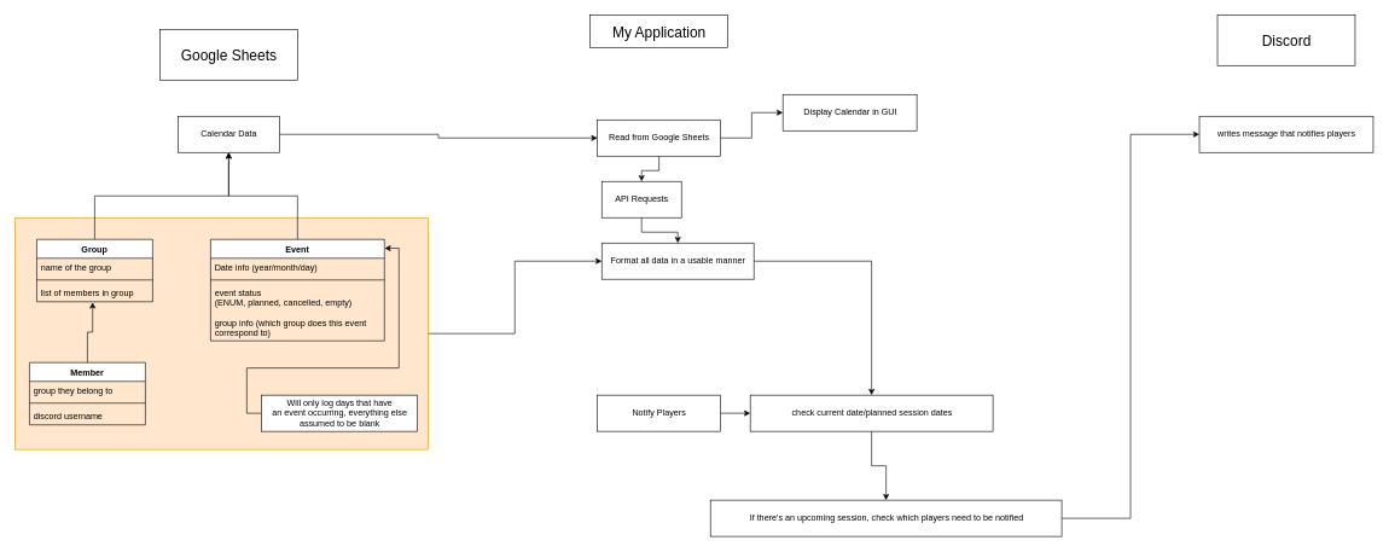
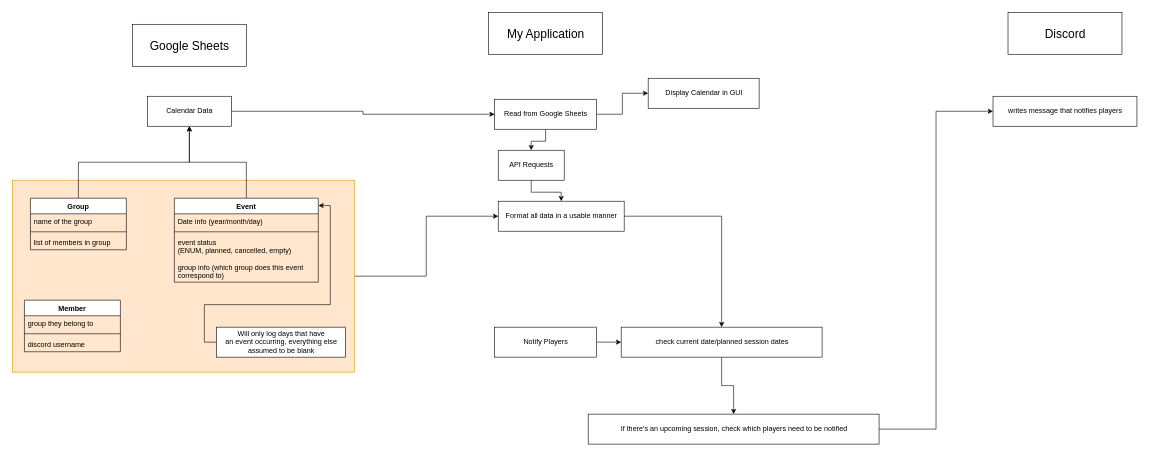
  <mxCell id="0" />
  <mxCell id="1" parent="0" />
  <mxCell id="2" style="edgeStyle=orthogonalEdgeStyle;rounded=0;orthogonalLoop=1;jettySize=auto;html=1;exitX=1;exitY=0.5;exitDx=0;exitDy=0;entryX=0;entryY=0.5;entryDx=0;entryDy=0;" edge="1" parent="1" source="3" target="32"><mxGeometry relative="1" as="geometry" /></mxCell>
  <mxCell id="3" value="" style="rounded=0;whiteSpace=wrap;html=1;fillColor=#ffe6cc;strokeColor=#d79b00;" vertex="1" parent="1"><mxGeometry x="20" y="300" width="570" height="320" as="geometry" /></mxCell>
- <mxCell id="4" value="&lt;font style=&quot;font-size: 20px&quot;&gt;My Application&lt;/font&gt;" style="html=1;" vertex="1" parent="1"><mxGeometry x="814" y="20" width="190" height="45" as="geometry" /></mxCell>
+ <mxCell id="4" value="&lt;font style=&quot;font-size: 20px&quot;&gt;My Application&lt;/font&gt;" style="html=1;" vertex="1" parent="1"><mxGeometry x="814" y="20" width="190" height="70" as="geometry" /></mxCell>
  <mxCell id="5" style="edgeStyle=orthogonalEdgeStyle;rounded=0;orthogonalLoop=1;jettySize=auto;html=1;exitX=1;exitY=0.5;exitDx=0;exitDy=0;entryX=0;entryY=0.5;entryDx=0;entryDy=0;" edge="1" parent="1" source="6" target="9"><mxGeometry relative="1" as="geometry" /></mxCell>
  <mxCell id="6" value="Calendar Data" style="html=1;" vertex="1" parent="1"><mxGeometry x="245" y="160" width="140" height="50" as="geometry" /></mxCell>
  <mxCell id="7" style="edgeStyle=orthogonalEdgeStyle;rounded=0;orthogonalLoop=1;jettySize=auto;html=1;exitX=1;exitY=0.5;exitDx=0;exitDy=0;" edge="1" parent="1" source="9" target="10"><mxGeometry relative="1" as="geometry"><mxPoint x="1030" y="155" as="targetPoint" /></mxGeometry></mxCell>
  <mxCell id="8" style="edgeStyle=orthogonalEdgeStyle;rounded=0;orthogonalLoop=1;jettySize=auto;html=1;exitX=0.5;exitY=1;exitDx=0;exitDy=0;entryX=0.5;entryY=0;entryDx=0;entryDy=0;" edge="1" parent="1" source="9" target="30"><mxGeometry relative="1" as="geometry" /></mxCell>
  <mxCell id="9" value="Read from Google Sheets" style="html=1;" vertex="1" parent="1"><mxGeometry x="824" y="165" width="170" height="50" as="geometry" /></mxCell>
  <mxCell id="10" value="Display Calendar in GUI" style="html=1;" vertex="1" parent="1"><mxGeometry x="1080" y="130" width="185" height="50" as="geometry" /></mxCell>
  <mxCell id="11" style="edgeStyle=orthogonalEdgeStyle;rounded=0;orthogonalLoop=1;jettySize=auto;html=1;exitX=0;exitY=0.5;exitDx=0;exitDy=0;entryX=1.001;entryY=0.087;entryDx=0;entryDy=0;entryPerimeter=0;" edge="1" parent="1" source="12" target="14"><mxGeometry relative="1" as="geometry" /></mxCell>
  <mxCell id="12" value="Will only log days that have &lt;br&gt;an event occurring, everything else&lt;br&gt;assumed to be blank" style="html=1;" vertex="1" parent="1"><mxGeometry x="360" y="545" width="215" height="50" as="geometry" /></mxCell>
  <mxCell id="13" style="edgeStyle=orthogonalEdgeStyle;rounded=0;orthogonalLoop=1;jettySize=auto;html=1;exitX=0.5;exitY=0;exitDx=0;exitDy=0;entryX=0.5;entryY=1;entryDx=0;entryDy=0;" edge="1" parent="1" source="14" target="6"><mxGeometry relative="1" as="geometry" /></mxCell>
  <mxCell id="14" value="Event" style="swimlane;fontStyle=1;align=center;verticalAlign=top;childLayout=stackLayout;horizontal=1;startSize=26;horizontalStack=0;resizeParent=1;resizeParentMax=0;resizeLast=0;collapsible=1;marginBottom=0;" vertex="1" parent="1"><mxGeometry x="290" y="330" width="240" height="140" as="geometry" /></mxCell>
  <mxCell id="15" value="Date info (year/month/day)" style="text;strokeColor=none;fillColor=none;align=left;verticalAlign=top;spacingLeft=4;spacingRight=4;overflow=hidden;rotatable=0;points=[[0,0.5],[1,0.5]];portConstraint=eastwest;" vertex="1" parent="14"><mxGeometry y="26" width="240" height="26" as="geometry" /></mxCell>
  <mxCell id="16" value="" style="line;strokeWidth=1;fillColor=none;align=left;verticalAlign=middle;spacingTop=-1;spacingLeft=3;spacingRight=3;rotatable=0;labelPosition=right;points=[];portConstraint=eastwest;" vertex="1" parent="14"><mxGeometry y="52" width="240" height="8" as="geometry" /></mxCell>
  <mxCell id="17" value="event status &#10;(ENUM, planned, cancelled, empty)&#10;&#10;group info (which group does this event &#10;correspond to)" style="text;strokeColor=none;fillColor=none;align=left;verticalAlign=top;spacingLeft=4;spacingRight=4;overflow=hidden;rotatable=0;points=[[0,0.5],[1,0.5]];portConstraint=eastwest;" vertex="1" parent="14"><mxGeometry y="60" width="240" height="80" as="geometry" /></mxCell>
  <mxCell id="18" style="edgeStyle=orthogonalEdgeStyle;rounded=0;orthogonalLoop=1;jettySize=auto;html=1;exitX=0.5;exitY=0;exitDx=0;exitDy=0;entryX=0.5;entryY=1;entryDx=0;entryDy=0;" edge="1" parent="1" source="19" target="6"><mxGeometry relative="1" as="geometry" /></mxCell>
  <mxCell id="19" value="Group" style="swimlane;fontStyle=1;align=center;verticalAlign=top;childLayout=stackLayout;horizontal=1;startSize=26;horizontalStack=0;resizeParent=1;resizeParentMax=0;resizeLast=0;collapsible=1;marginBottom=0;" vertex="1" parent="1"><mxGeometry x="50" y="330" width="160" height="86" as="geometry" /></mxCell>
  <mxCell id="20" value="name of the group" style="text;strokeColor=none;fillColor=none;align=left;verticalAlign=top;spacingLeft=4;spacingRight=4;overflow=hidden;rotatable=0;points=[[0,0.5],[1,0.5]];portConstraint=eastwest;" vertex="1" parent="19"><mxGeometry y="26" width="160" height="26" as="geometry" /></mxCell>
  <mxCell id="21" value="" style="line;strokeWidth=1;fillColor=none;align=left;verticalAlign=middle;spacingTop=-1;spacingLeft=3;spacingRight=3;rotatable=0;labelPosition=right;points=[];portConstraint=eastwest;" vertex="1" parent="19"><mxGeometry y="52" width="160" height="8" as="geometry" /></mxCell>
  <mxCell id="22" value="list of members in group" style="text;strokeColor=none;fillColor=none;align=left;verticalAlign=top;spacingLeft=4;spacingRight=4;overflow=hidden;rotatable=0;points=[[0,0.5],[1,0.5]];portConstraint=eastwest;" vertex="1" parent="19"><mxGeometry y="60" width="160" height="26" as="geometry" /></mxCell>
- <mxCell id="23" style="edgeStyle=orthogonalEdgeStyle;rounded=0;orthogonalLoop=1;jettySize=auto;html=1;exitX=0.5;exitY=0;exitDx=0;exitDy=0;entryX=0.482;entryY=1.03;entryDx=0;entryDy=0;entryPerimeter=0;" edge="1" parent="1" source="24" target="22"><mxGeometry relative="1" as="geometry" /></mxCell>
  <mxCell id="24" value="Member" style="swimlane;fontStyle=1;align=center;verticalAlign=top;childLayout=stackLayout;horizontal=1;startSize=26;horizontalStack=0;resizeParent=1;resizeParentMax=0;resizeLast=0;collapsible=1;marginBottom=0;" vertex="1" parent="1"><mxGeometry x="40" y="500" width="160" height="86" as="geometry" /></mxCell>
  <mxCell id="25" value="group they belong to" style="text;strokeColor=none;fillColor=none;align=left;verticalAlign=top;spacingLeft=4;spacingRight=4;overflow=hidden;rotatable=0;points=[[0,0.5],[1,0.5]];portConstraint=eastwest;" vertex="1" parent="24"><mxGeometry y="26" width="160" height="26" as="geometry" /></mxCell>
  <mxCell id="26" value="" style="line;strokeWidth=1;fillColor=none;align=left;verticalAlign=middle;spacingTop=-1;spacingLeft=3;spacingRight=3;rotatable=0;labelPosition=right;points=[];portConstraint=eastwest;" vertex="1" parent="24"><mxGeometry y="52" width="160" height="8" as="geometry" /></mxCell>
  <mxCell id="27" value="discord username" style="text;strokeColor=none;fillColor=none;align=left;verticalAlign=top;spacingLeft=4;spacingRight=4;overflow=hidden;rotatable=0;points=[[0,0.5],[1,0.5]];portConstraint=eastwest;" vertex="1" parent="24"><mxGeometry y="60" width="160" height="26" as="geometry" /></mxCell>
  <mxCell id="28" value="&lt;font style=&quot;font-size: 20px&quot;&gt;Google Sheets&lt;/font&gt;" style="html=1;" vertex="1" parent="1"><mxGeometry x="220" y="40" width="190" height="70" as="geometry" /></mxCell>
  <mxCell id="29" style="edgeStyle=orthogonalEdgeStyle;rounded=0;orthogonalLoop=1;jettySize=auto;html=1;exitX=0.5;exitY=1;exitDx=0;exitDy=0;" edge="1" parent="1" source="30" target="32"><mxGeometry relative="1" as="geometry"><mxPoint x="885" y="360" as="targetPoint" /></mxGeometry></mxCell>
  <mxCell id="30" value="API Requests" style="html=1;" vertex="1" parent="1"><mxGeometry x="830" y="250" width="110" height="50" as="geometry" /></mxCell>
  <mxCell id="31" style="edgeStyle=orthogonalEdgeStyle;rounded=0;orthogonalLoop=1;jettySize=auto;html=1;exitX=1;exitY=0.5;exitDx=0;exitDy=0;entryX=0.5;entryY=0;entryDx=0;entryDy=0;" edge="1" parent="1" source="32" target="37"><mxGeometry relative="1" as="geometry" /></mxCell>
  <mxCell id="32" value="Format all data in a usable manner" style="html=1;" vertex="1" parent="1"><mxGeometry x="830" y="335" width="210" height="50" as="geometry" /></mxCell>
  <mxCell id="33" value="&lt;font style=&quot;font-size: 20px&quot;&gt;Discord&lt;/font&gt;" style="html=1;" vertex="1" parent="1"><mxGeometry x="1680" y="20" width="190" height="70" as="geometry" /></mxCell>
  <mxCell id="34" style="edgeStyle=orthogonalEdgeStyle;rounded=0;orthogonalLoop=1;jettySize=auto;html=1;exitX=1;exitY=0.5;exitDx=0;exitDy=0;" edge="1" parent="1" source="35" target="37"><mxGeometry relative="1" as="geometry"><mxPoint x="1090" y="570" as="targetPoint" /></mxGeometry></mxCell>
  <mxCell id="35" value="Notify Players" style="html=1;" vertex="1" parent="1"><mxGeometry x="824" y="545" width="170" height="50" as="geometry" /></mxCell>
  <mxCell id="36" style="edgeStyle=orthogonalEdgeStyle;rounded=0;orthogonalLoop=1;jettySize=auto;html=1;exitX=0.5;exitY=1;exitDx=0;exitDy=0;entryX=0.5;entryY=0;entryDx=0;entryDy=0;" edge="1" parent="1" source="37" target="39"><mxGeometry relative="1" as="geometry" /></mxCell>
  <mxCell id="37" value="check current date/planned session dates" style="html=1;" vertex="1" parent="1"><mxGeometry x="1035" y="545" width="335" height="50" as="geometry" /></mxCell>
  <mxCell id="38" style="edgeStyle=orthogonalEdgeStyle;rounded=0;orthogonalLoop=1;jettySize=auto;html=1;exitX=1;exitY=0.5;exitDx=0;exitDy=0;entryX=0;entryY=0.5;entryDx=0;entryDy=0;" edge="1" parent="1" source="39" target="40"><mxGeometry relative="1" as="geometry" /></mxCell>
  <mxCell id="39" value="If there's an upcoming session, check which players need to be notified" style="html=1;" vertex="1" parent="1"><mxGeometry x="980" y="690" width="485" height="50" as="geometry" /></mxCell>
  <mxCell id="40" value="writes message that notifies players" style="html=1;" vertex="1" parent="1"><mxGeometry x="1655" y="160" width="240" height="50" as="geometry" /></mxCell>
